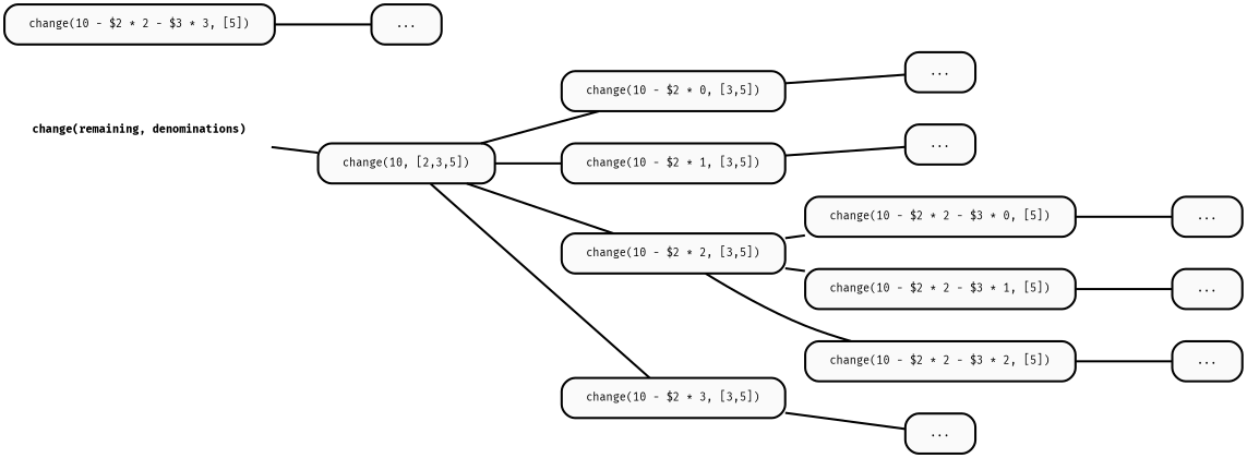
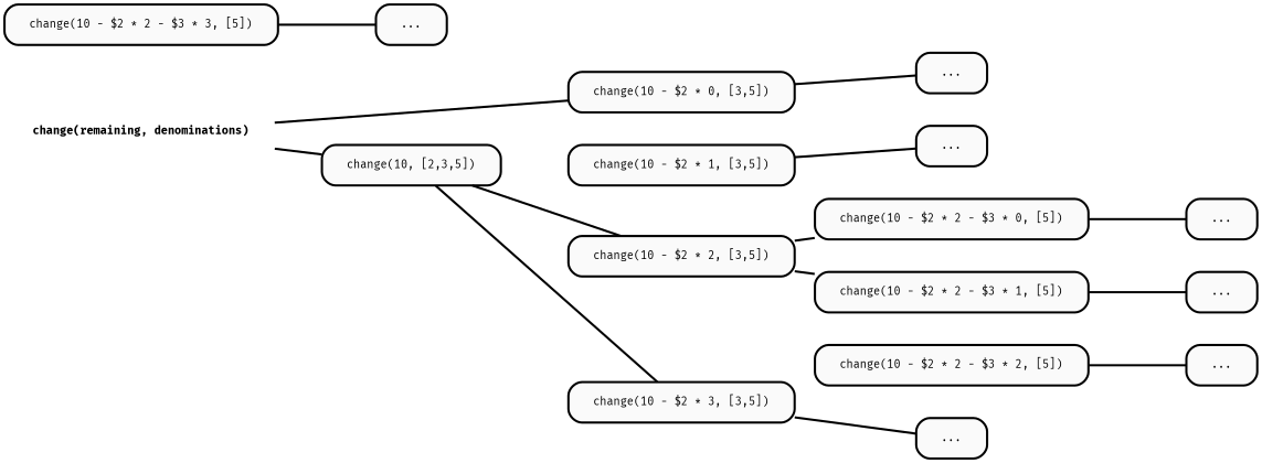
  digraph {
    fontname="Fira Mono"
    fontsize=14
    nodesep=0.4
    rankdir=LR
    ranksep="0.25 equally"
    node [fillcolor="#fafafa" fontname="Fira Mono" fontsize=10 margin="0.3,0.1" penwidth=2.0 shape=box style="rounded,filled"]
    edge [arrowhead=none penwidth=2.0]
    n1 [label=<<b>change(remaining, denominations)</b>> shape=plaintext style=""]
    n2 [label="change(10, [2,3,5])"]
    n3 [label="change(10 - $2 * 0, [3,5])"]
    n4 [label="change(10 - $2 * 1, [3,5])"]
    n5 [label="change(10 - $2 * 2, [3,5])"]
    n6 [label="change(10 - $2 * 3, [3,5])"]
    n7 [label="..."]
    n8 [label="..."]
    n9 [label="change(10 - $2 * 2 - $3 * 0, [5])"]
    n10 [label="change(10 - $2 * 2 - $3 * 1, [5])"]
    n11 [label="change(10 - $2 * 2 - $3 * 2, [5])"]
    n12 [label="..."]
    n13 [label="..."]
    n14 [label="..."]
    n15 [label="..."]
    n16 [label="change(10 - $2 * 2 - $3 * 3, [5])"]
    n17 [label="..."]
    n1 -> n2
-   n2 -> n3
-   n2 -> n4
+   n1 -> n3
    n2 -> n5
    n2 -> n6
    n3 -> n7
    n4 -> n8
    n5 -> n9
    n5 -> n10
-   n5 -> n11
    n6 -> n12
    n9 -> n13
    n10 -> n14
    n11 -> n15
    n16 -> n17
  }
